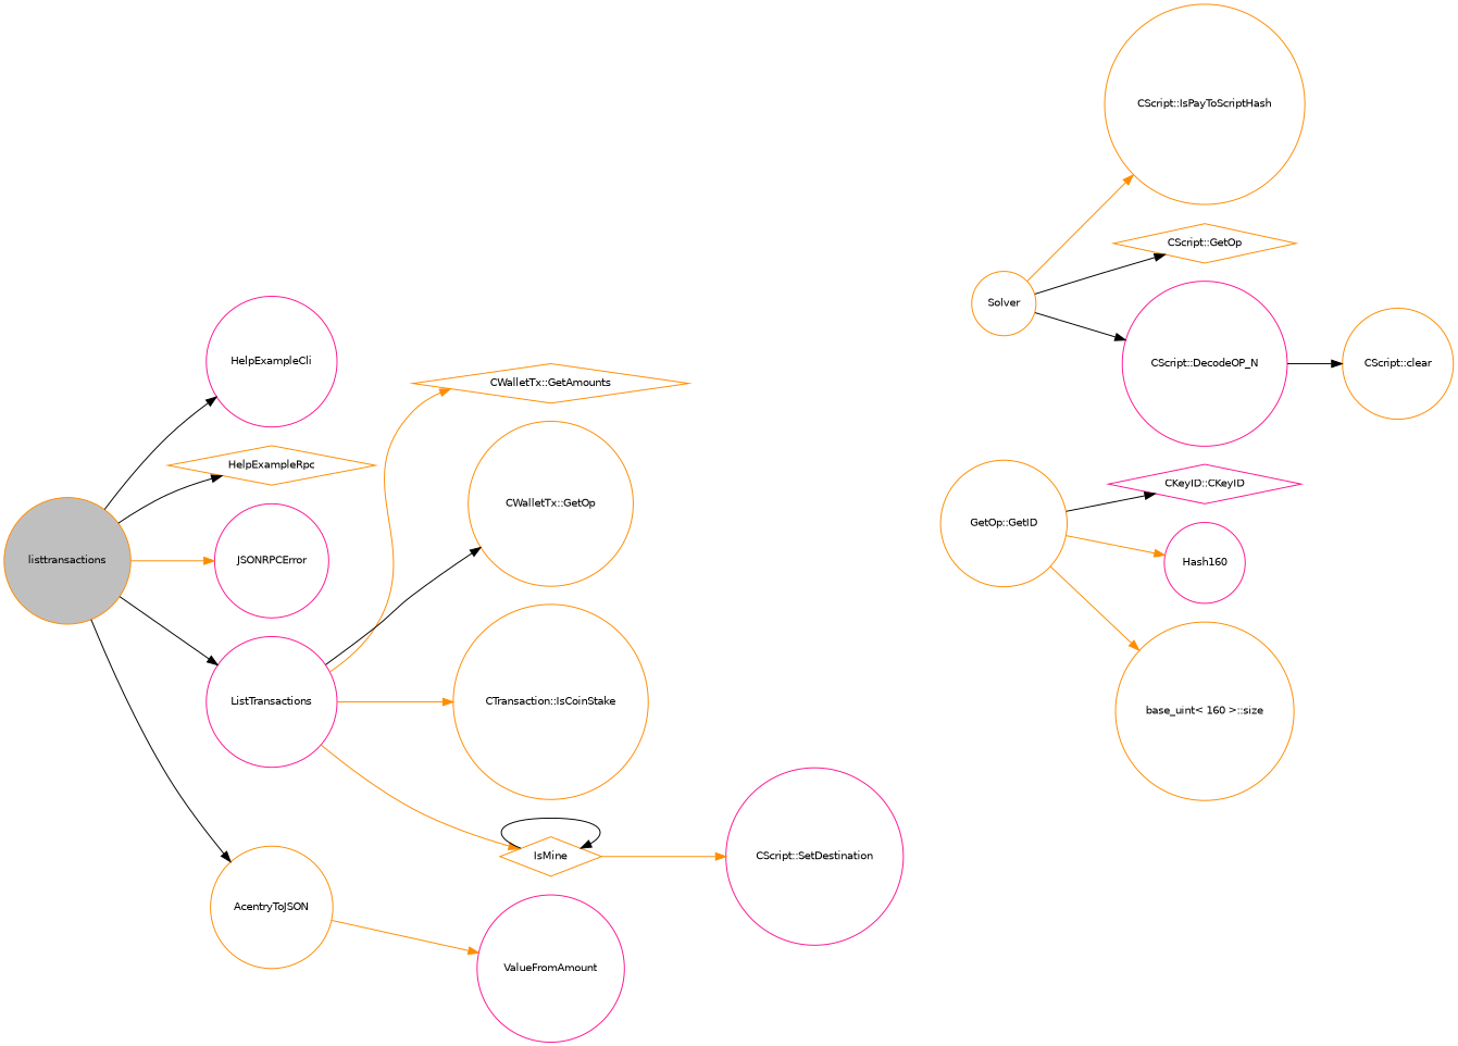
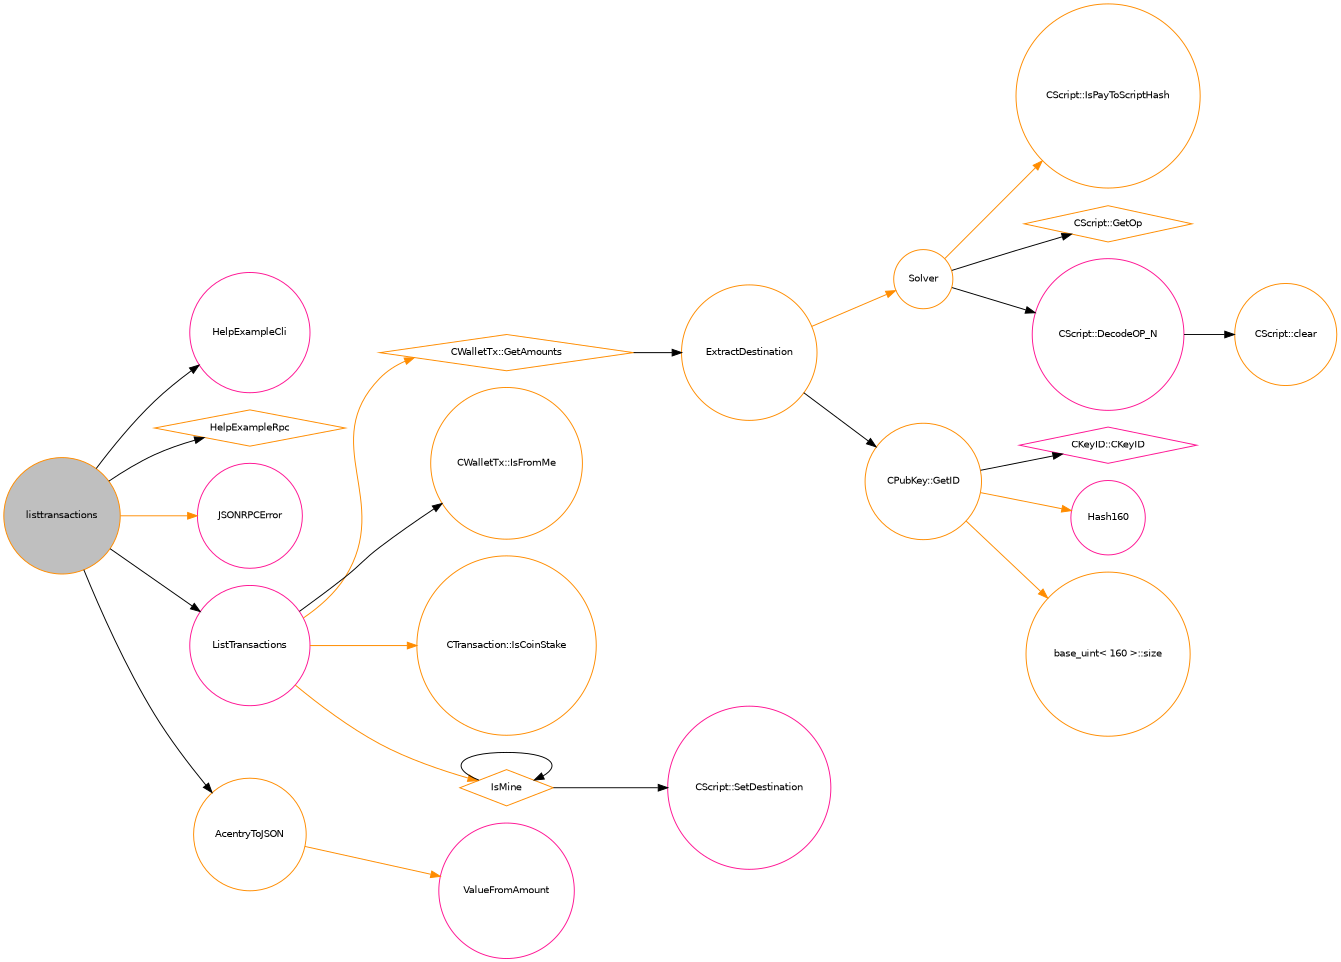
  digraph {
    rankdir=LR
    node [color=darkorange fillcolor=white fontname=Helvetica fontsize=10 shape=circle style=filled]
    edge [color=black fontname=Helvetica fontsize=10 labelfontname=Helvetica labelfontsize=10 style=solid]
    n1 [fillcolor=grey75 fontcolor=black height=0.2 label=listtransactions width=0.4]
    n2 [color=deeppink height=0.2 label=HelpExampleCli width=0.4]
    n3 [height=0.2 label=HelpExampleRpc shape=diamond width=0.4]
    n4 [color=deeppink height=0.2 label=JSONRPCError width=0.4]
    n5 [color=deeppink height=0.2 label=ListTransactions width=0.4]
    n6 [height=0.2 label=AcentryToJSON width=0.4]
    n7 [height=0.2 label="CWalletTx::GetAmounts" shape=diamond width=0.4]
-   n8 [height=0.2 label="CWalletTx::GetOp" width=0.4]
+   n8 [height=0.2 label="CWalletTx::IsFromMe" width=0.4]
    n9 [height=0.2 label="CTransaction::IsCoinStake" width=0.4]
    n10 [height=0.2 label=IsMine shape=diamond width=0.4]
    n11 [color=deeppink height=0.2 label=ValueFromAmount width=0.4]
+   n12 [height=0.2 label=ExtractDestination width=0.4]
    n13 [color=deeppink height=0.2 label="CScript::SetDestination" width=0.4]
    n14 [height=0.2 label=Solver width=0.4]
-   n15 [height=0.2 label="GetOp::GetID" width=0.4]
+   n15 [height=0.2 label="CPubKey::GetID" width=0.4]
    n16 [height=0.2 label="CScript::IsPayToScriptHash" width=0.4]
    n17 [height=0.2 label="CScript::GetOp" shape=diamond width=0.4]
    n18 [color=deeppink height=0.2 label="CScript::DecodeOP_N" width=0.4]
    n19 [color=deeppink height=0.2 label="CKeyID::CKeyID" shape=diamond width=0.4]
    n20 [color=deeppink height=0.2 label=Hash160 width=0.4]
    n21 [height=0.2 label="base_uint\< 160 \>::size" width=0.4]
    n22 [height=0.2 label="CScript::clear" width=0.4]
    n1 -> n2
    n1 -> n3
    n1 -> n4 [color=darkorange]
    n1 -> n5
    n1 -> n6
    n5 -> n7 [color=darkorange]
    n5 -> n8
    n5 -> n9 [color=darkorange]
    n5 -> n10 [color=darkorange]
    n6 -> n11 [color=darkorange]
+   n7 -> n12
    n10 -> n10
-   n10 -> n13 [color=darkorange]
+   n10 -> n13
+   n12 -> n14 [color=darkorange]
+   n12 -> n15
    n14 -> n16 [color=darkorange]
    n14 -> n17
    n14 -> n18
    n15 -> n19
    n15 -> n20 [color=darkorange]
    n15 -> n21 [color=darkorange]
    n18 -> n22
  }
